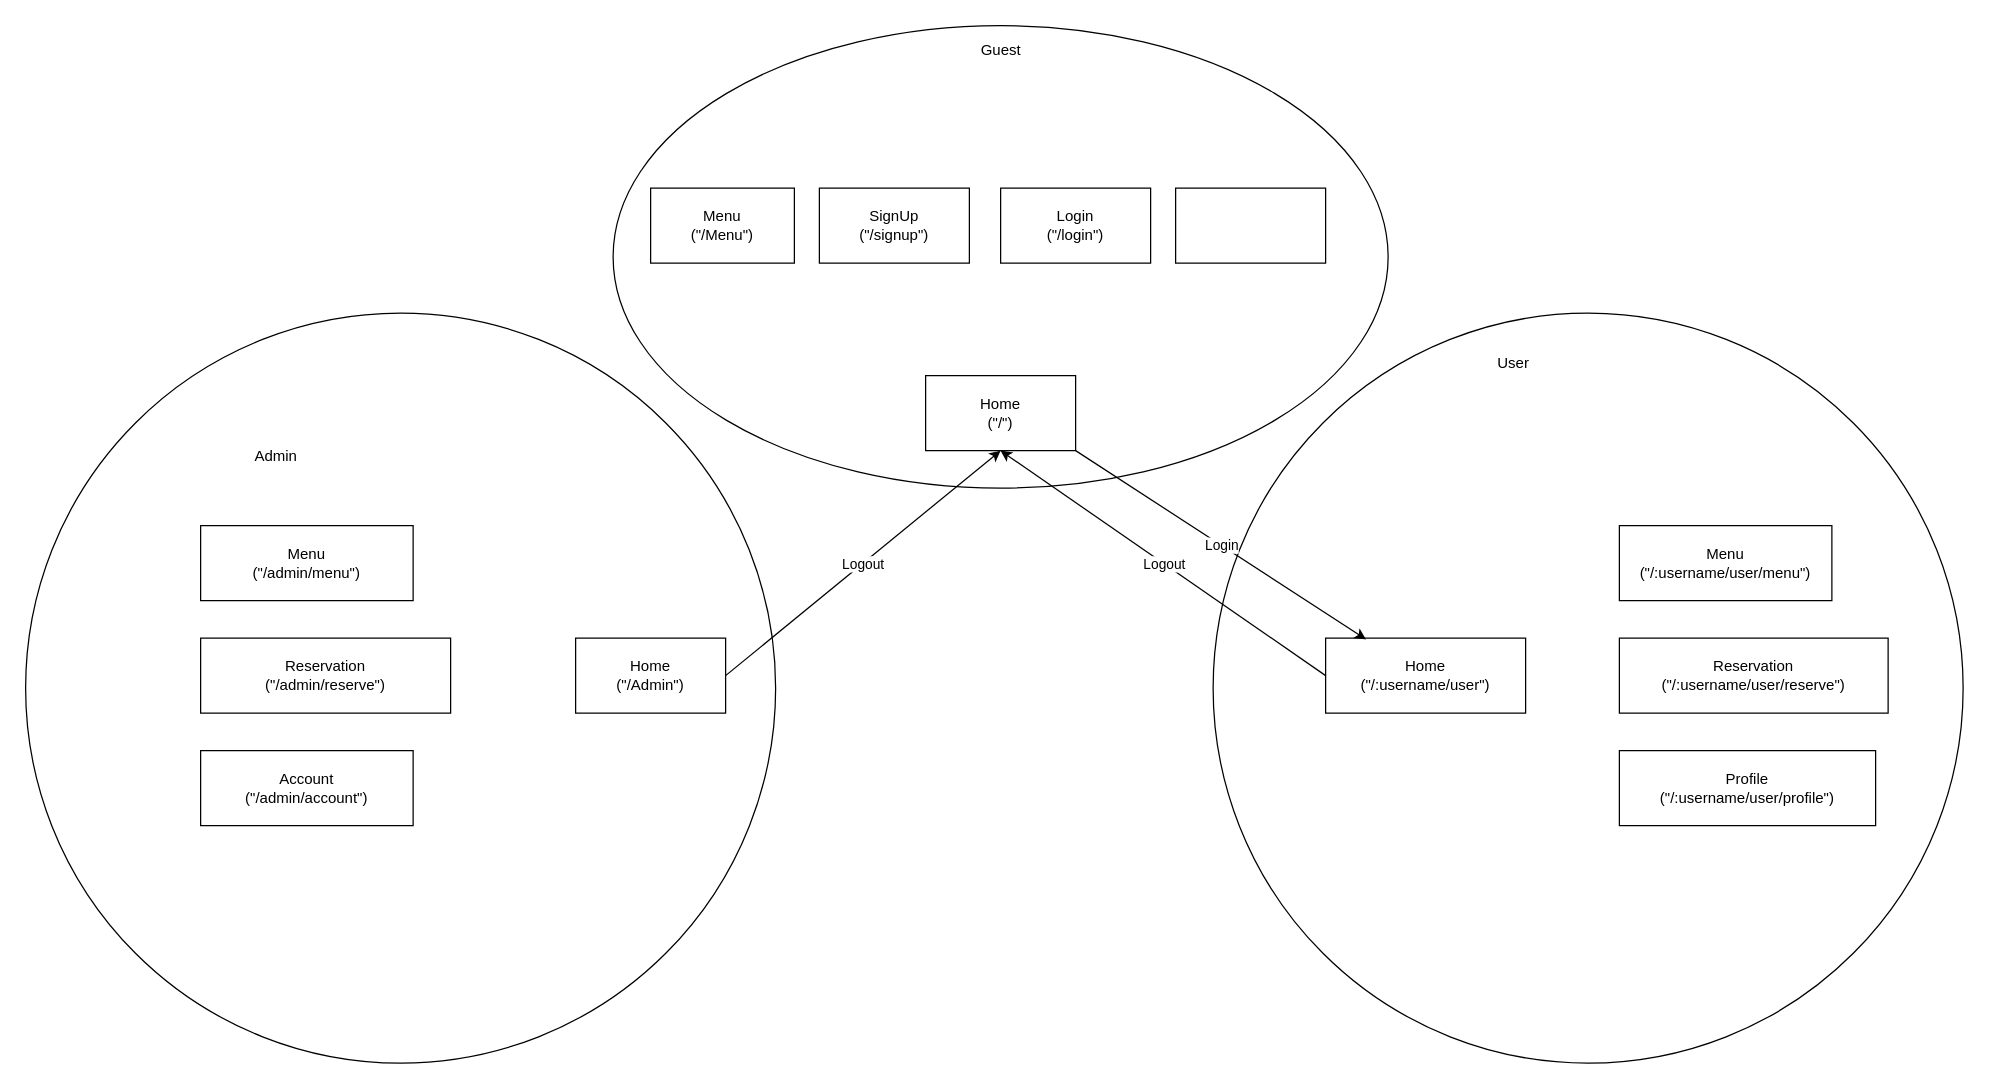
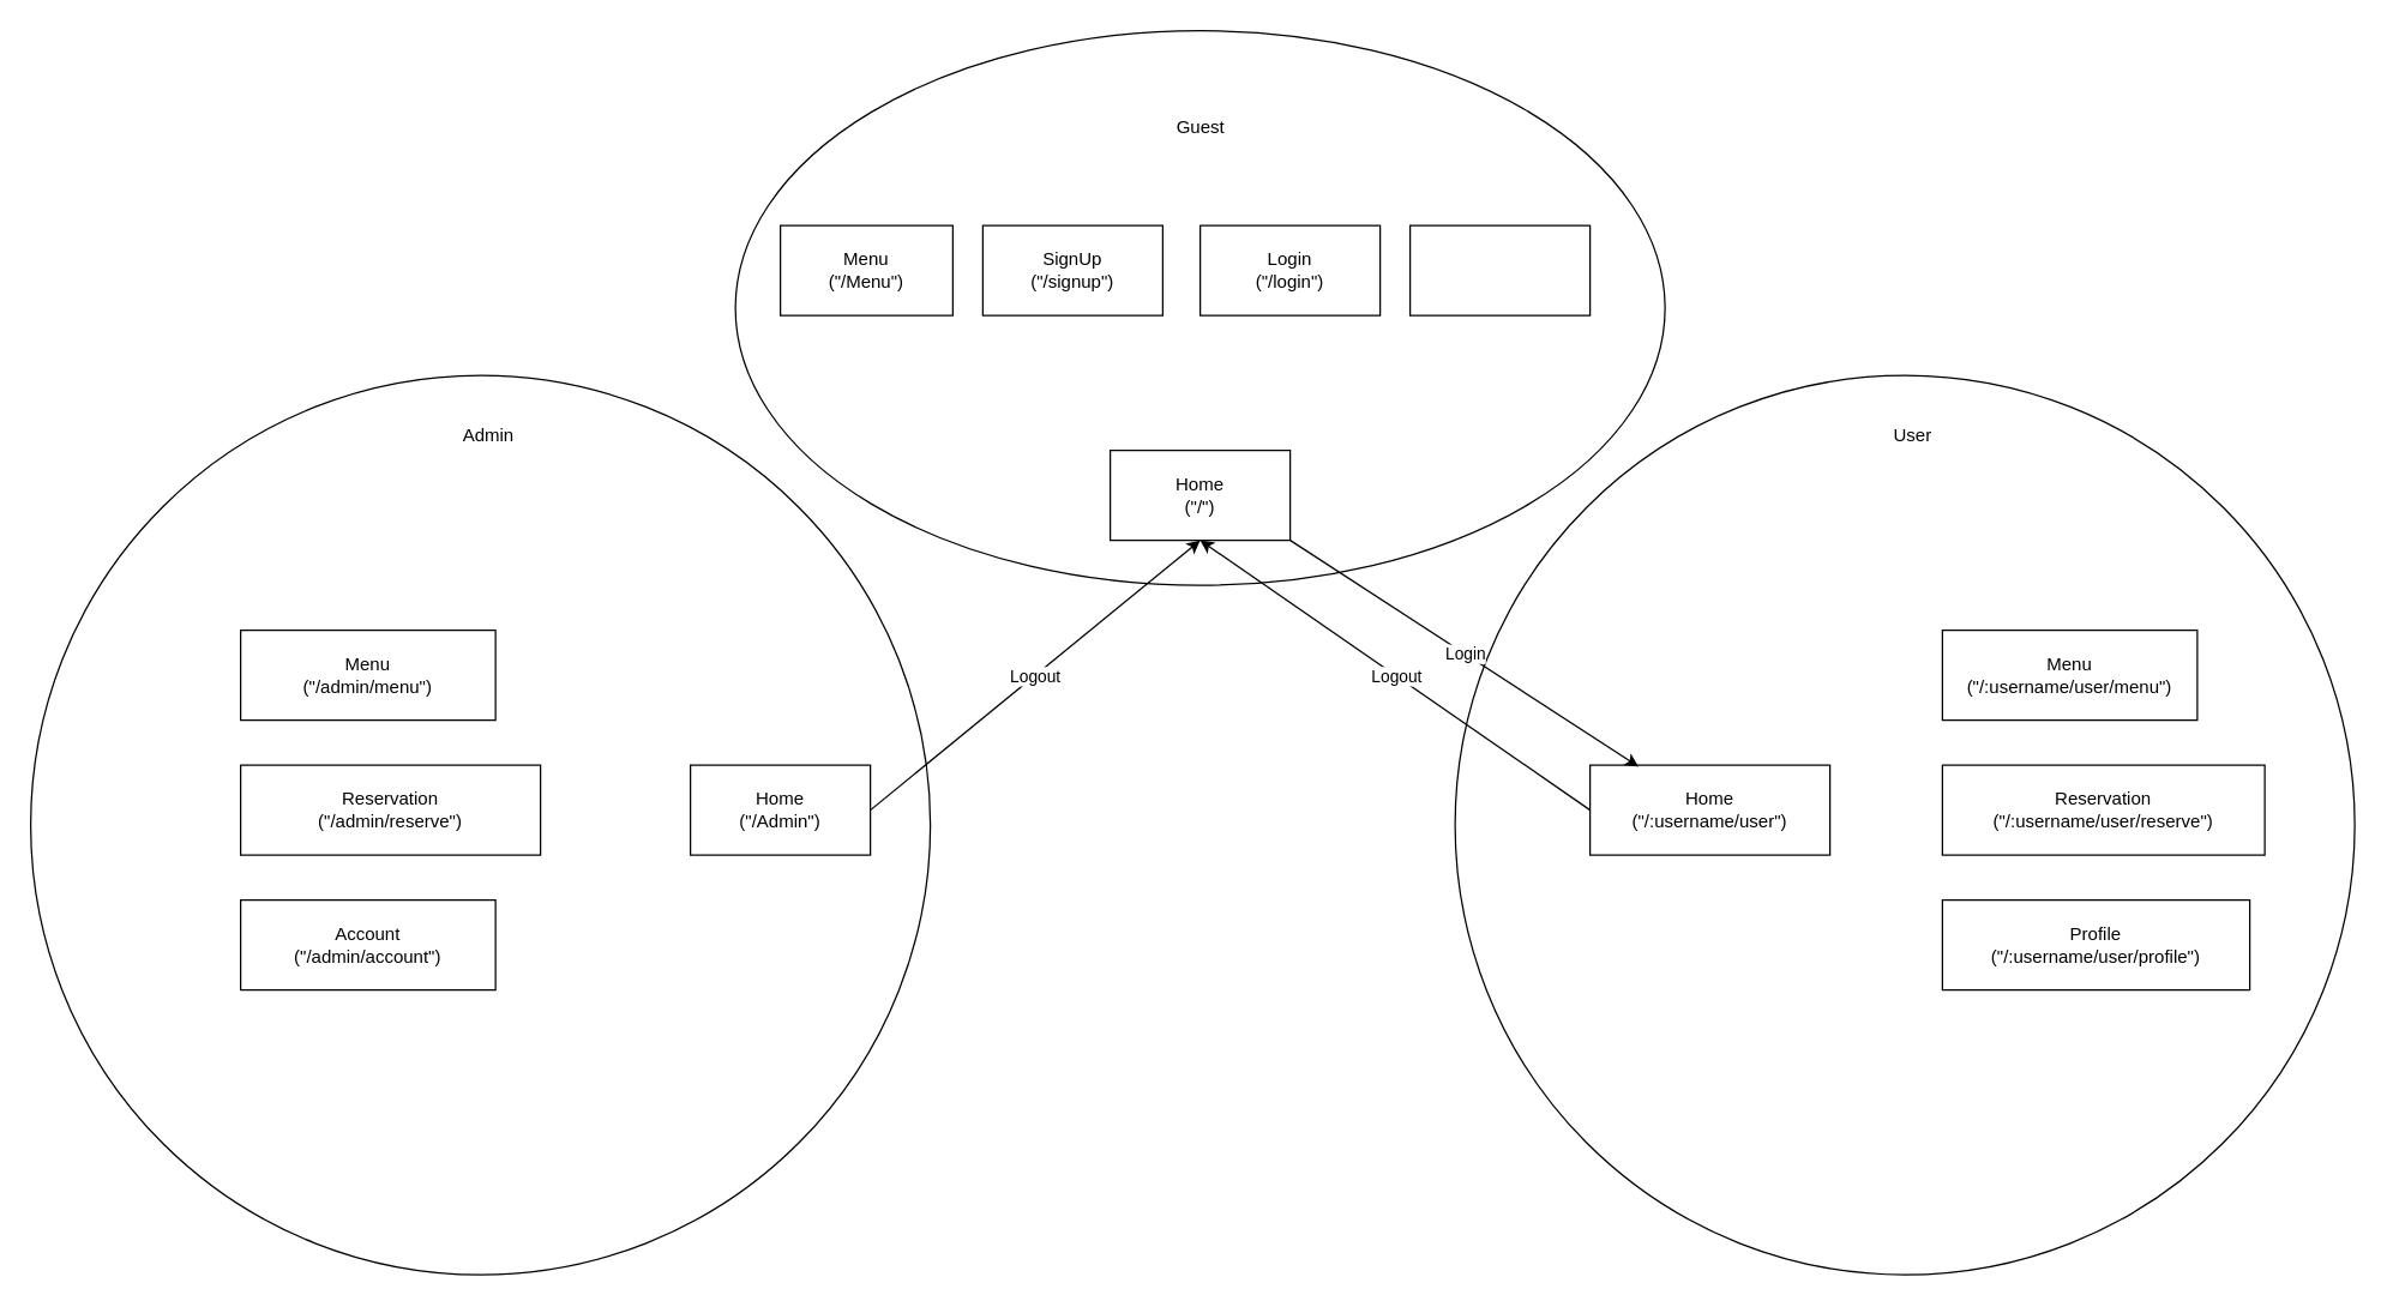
  <mxCell id="0" />
  <mxCell id="1" parent="0" />
  <mxCell id="2" value="" style="ellipse;whiteSpace=wrap;html=1;" vertex="1" parent="1"><mxGeometry x="490" y="20" width="620" height="370" as="geometry" /></mxCell>
- <mxCell id="3" value="Guest" style="text;html=1;align=center;verticalAlign=middle;resizable=0;points=[];autosize=1;" vertex="1" parent="1"><mxGeometry x="775" y="30" width="50" height="20" as="geometry" /></mxCell>
+ <mxCell id="3" value="Guest" style="text;html=1;align=center;verticalAlign=middle;resizable=0;points=[];autosize=1;" vertex="1" parent="1"><mxGeometry x="775" y="75" width="50" height="20" as="geometry" /></mxCell>
  <mxCell id="4" value="Home&lt;br&gt;(&quot;/&quot;)" style="rounded=0;whiteSpace=wrap;html=1;" vertex="1" parent="1"><mxGeometry x="740" y="300" width="120" height="60" as="geometry" /></mxCell>
  <mxCell id="5" value="Menu&lt;br&gt;(&quot;/Menu&quot;)" style="rounded=0;whiteSpace=wrap;html=1;" vertex="1" parent="1"><mxGeometry x="520" y="150" width="115" height="60" as="geometry" /></mxCell>
  <mxCell id="6" value="SignUp&lt;br&gt;(&quot;/signup&quot;)" style="rounded=0;whiteSpace=wrap;html=1;" vertex="1" parent="1"><mxGeometry x="655" y="150" width="120" height="60" as="geometry" /></mxCell>
  <mxCell id="7" value="Login&lt;br&gt;(&quot;/login&quot;)" style="rounded=0;whiteSpace=wrap;html=1;" vertex="1" parent="1"><mxGeometry x="800" y="150" width="120" height="60" as="geometry" /></mxCell>
  <mxCell id="8" value="" style="rounded=0;whiteSpace=wrap;html=1;" vertex="1" parent="1"><mxGeometry x="940" y="150" width="120" height="60" as="geometry" /></mxCell>
  <mxCell id="9" value="" style="ellipse;whiteSpace=wrap;html=1;" vertex="1" parent="1"><mxGeometry x="20" y="250" width="600" height="600" as="geometry" /></mxCell>
- <mxCell id="10" value="Admin" style="text;html=1;align=center;verticalAlign=middle;resizable=0;points=[];autosize=1;" vertex="1" parent="1"><mxGeometry x="195" y="355" width="50" height="20" as="geometry" /></mxCell>
+ <mxCell id="10" value="Admin" style="text;html=1;align=center;verticalAlign=middle;resizable=0;points=[];autosize=1;" vertex="1" parent="1"><mxGeometry x="300" y="280" width="50" height="20" as="geometry" /></mxCell>
  <mxCell id="11" value="Home&lt;br&gt;(&quot;/Admin&quot;)" style="rounded=0;whiteSpace=wrap;html=1;" vertex="1" parent="1"><mxGeometry x="460" y="510" width="120" height="60" as="geometry" /></mxCell>
  <mxCell id="12" value="Menu&lt;br&gt;(&quot;/admin/menu&quot;)" style="rounded=0;whiteSpace=wrap;html=1;" vertex="1" parent="1"><mxGeometry x="160" y="420" width="170" height="60" as="geometry" /></mxCell>
  <mxCell id="13" value="Reservation&lt;br&gt;(&quot;/admin/reserve&quot;)" style="rounded=0;whiteSpace=wrap;html=1;" vertex="1" parent="1"><mxGeometry x="160" y="510" width="200" height="60" as="geometry" /></mxCell>
  <mxCell id="14" value="Account&lt;br&gt;(&quot;/admin/account&quot;)" style="rounded=0;whiteSpace=wrap;html=1;" vertex="1" parent="1"><mxGeometry x="160" y="600" width="170" height="60" as="geometry" /></mxCell>
  <mxCell id="15" value="" style="ellipse;whiteSpace=wrap;html=1;" vertex="1" parent="1"><mxGeometry x="970" y="250" width="600" height="600" as="geometry" /></mxCell>
- <mxCell id="16" value="User" style="text;html=1;align=center;verticalAlign=middle;resizable=0;points=[];autosize=1;" vertex="1" parent="1"><mxGeometry x="1190" y="280" width="40" height="20" as="geometry" /></mxCell>
+ <mxCell id="16" value="User" style="text;html=1;align=center;verticalAlign=middle;resizable=0;points=[];autosize=1;" vertex="1" parent="1"><mxGeometry x="1255" y="280" width="40" height="20" as="geometry" /></mxCell>
  <mxCell id="17" value="Home&lt;br&gt;(&quot;/:username/user&quot;)" style="rounded=0;whiteSpace=wrap;html=1;" vertex="1" parent="1"><mxGeometry x="1060" y="510" width="160" height="60" as="geometry" /></mxCell>
  <mxCell id="18" value="Menu&lt;br&gt;(&quot;/:username/user/menu&quot;)" style="rounded=0;whiteSpace=wrap;html=1;" vertex="1" parent="1"><mxGeometry x="1295" y="420" width="170" height="60" as="geometry" /></mxCell>
  <mxCell id="19" value="Reservation&lt;br&gt;(&quot;/:username/user/reserve&quot;)" style="rounded=0;whiteSpace=wrap;html=1;" vertex="1" parent="1"><mxGeometry x="1295" y="510" width="215" height="60" as="geometry" /></mxCell>
  <mxCell id="20" value="Profile&lt;br&gt;(&quot;/:username/user/profile&quot;)" style="rounded=0;whiteSpace=wrap;html=1;" vertex="1" parent="1"><mxGeometry x="1295" y="600" width="205" height="60" as="geometry" /></mxCell>
  <mxCell id="21" value="" style="endArrow=classic;html=1;entryX=0.5;entryY=1;entryDx=0;entryDy=0;exitX=0;exitY=0.5;exitDx=0;exitDy=0;" edge="1" parent="1" source="17" target="4"><mxGeometry relative="1" as="geometry"><mxPoint x="810" y="530" as="sourcePoint" /><mxPoint x="910" y="530" as="targetPoint" /></mxGeometry></mxCell>
  <mxCell id="22" value="Logout" style="edgeLabel;resizable=0;html=1;align=center;verticalAlign=middle;" connectable="0" vertex="1" parent="21"><mxGeometry relative="1" as="geometry" /></mxCell>
  <mxCell id="23" value="" style="endArrow=classic;html=1;entryX=0.5;entryY=1;entryDx=0;entryDy=0;exitX=1;exitY=0.5;exitDx=0;exitDy=0;" edge="1" parent="1" source="11" target="4"><mxGeometry relative="1" as="geometry"><mxPoint x="1070" y="550" as="sourcePoint" /><mxPoint x="810" y="370" as="targetPoint" /></mxGeometry></mxCell>
  <mxCell id="24" value="Logout" style="edgeLabel;resizable=0;html=1;align=center;verticalAlign=middle;" connectable="0" vertex="1" parent="23"><mxGeometry relative="1" as="geometry" /></mxCell>
  <mxCell id="25" value="" style="endArrow=classic;html=1;entryX=0.202;entryY=0.017;entryDx=0;entryDy=0;exitX=1;exitY=1;exitDx=0;exitDy=0;entryPerimeter=0;" edge="1" parent="1" source="4" target="17"><mxGeometry relative="1" as="geometry"><mxPoint x="1070" y="550" as="sourcePoint" /><mxPoint x="810" y="370" as="targetPoint" /></mxGeometry></mxCell>
  <mxCell id="26" value="Login" style="edgeLabel;resizable=0;html=1;align=center;verticalAlign=middle;" connectable="0" vertex="1" parent="25"><mxGeometry relative="1" as="geometry" /></mxCell>
